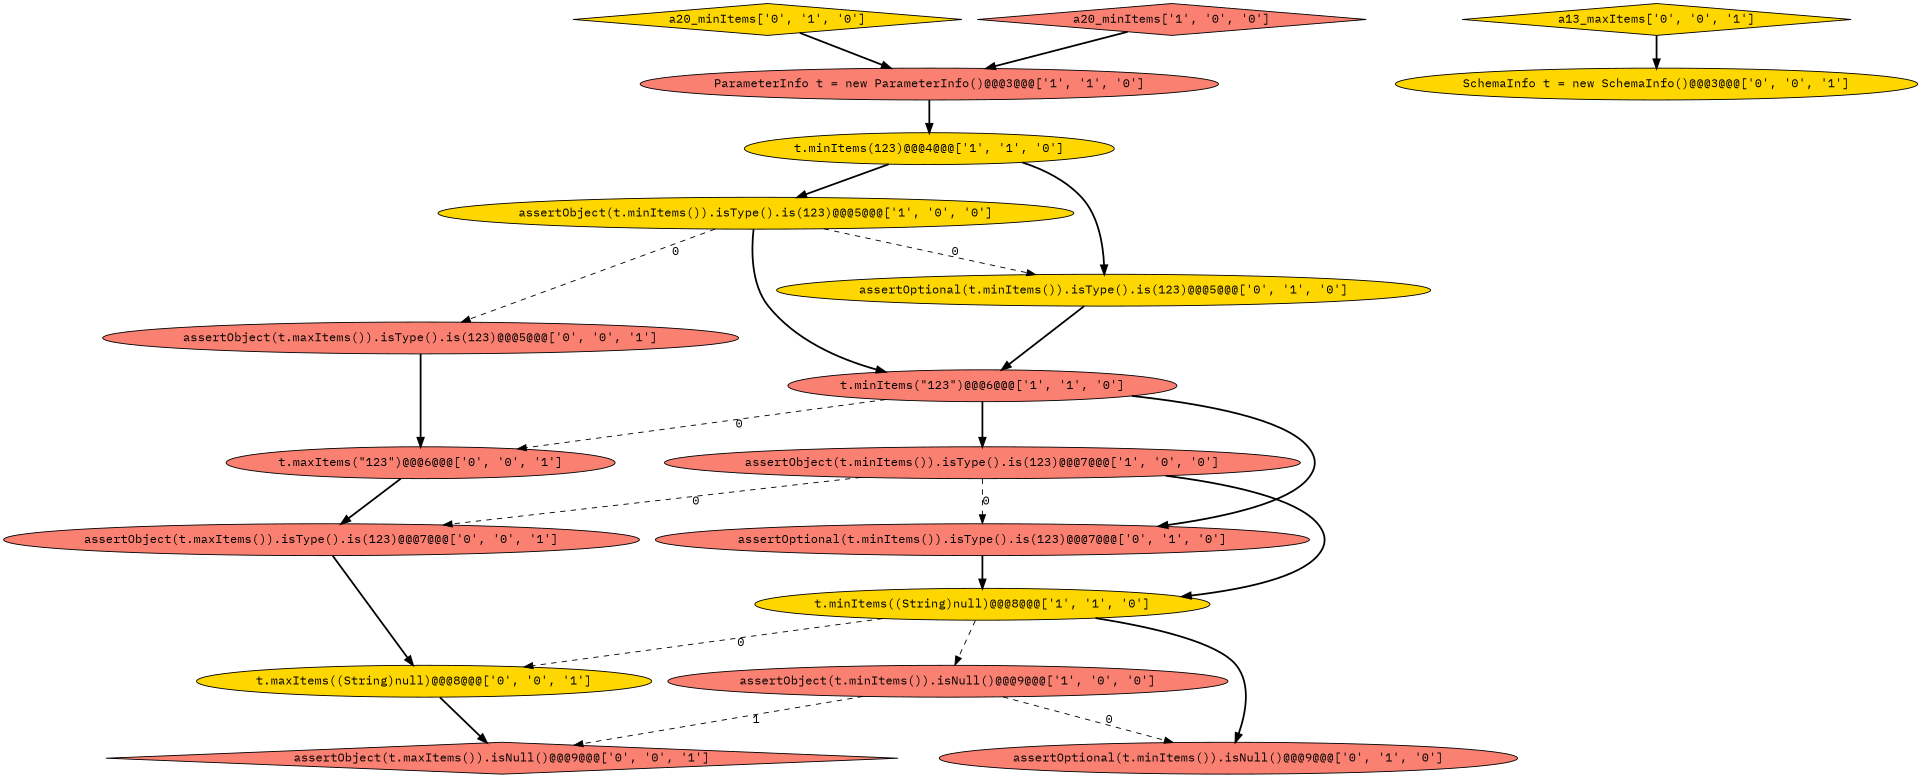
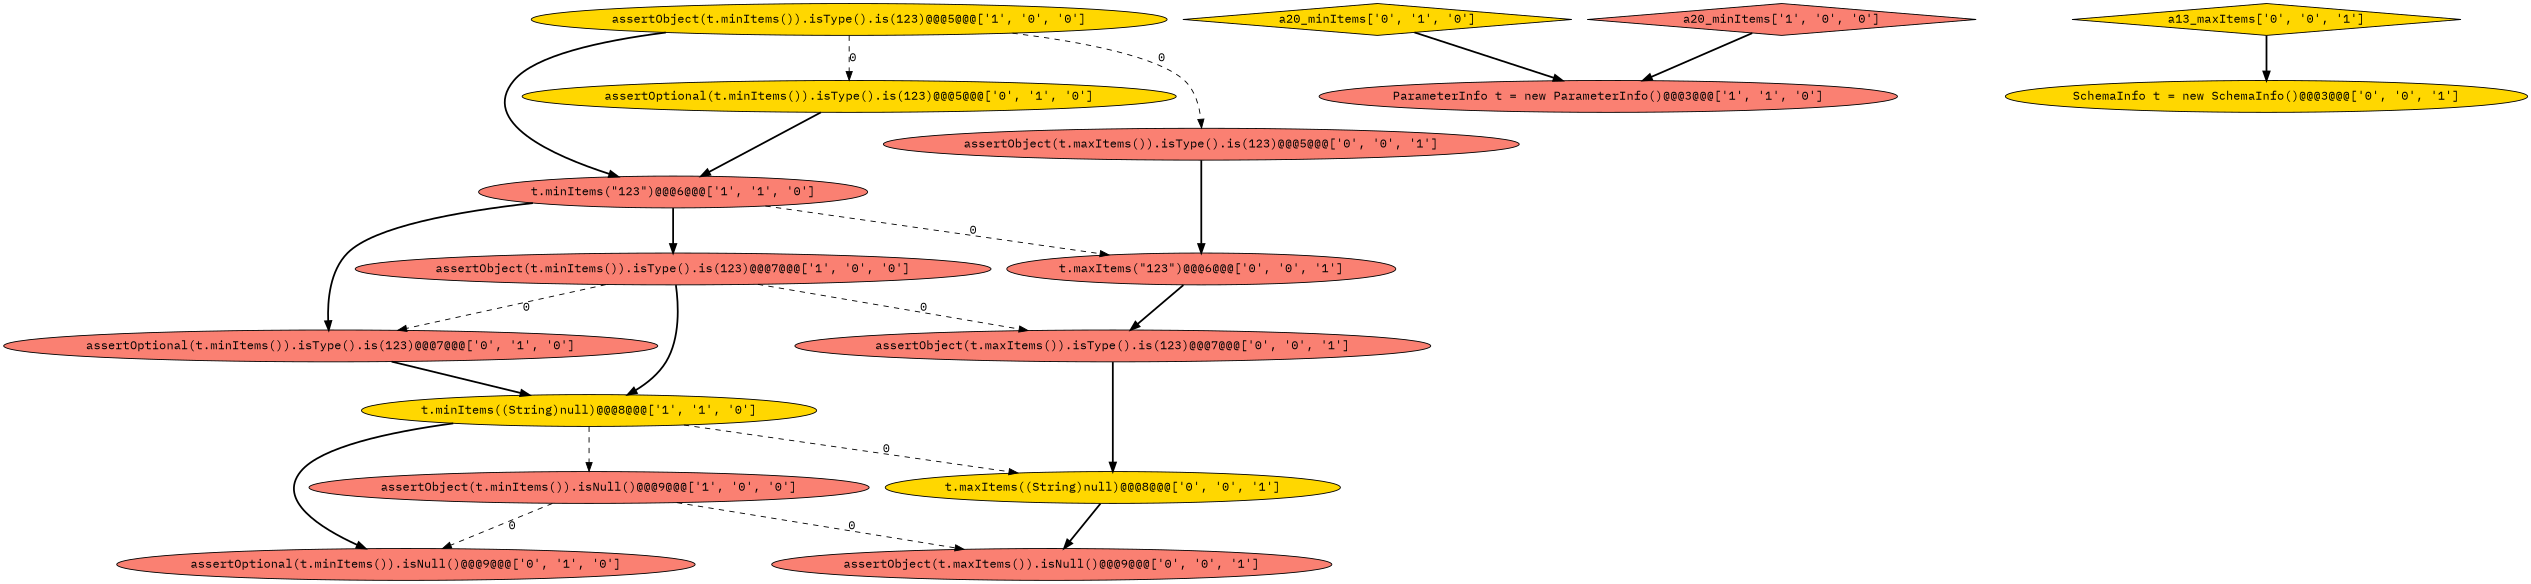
  digraph {
    fontname="IBM Plex Mono"
    node [fillcolor=salmon fontname="IBM Plex Mono" shape=ellipse style=filled]
    edge [fontname="IBM Plex Mono" style=bold]
    n1 [label="assertOptional(t.minItems()).isType().is(123)@@@7@@@['0', '1', '0']"]
    n2 [fillcolor=gold label="t.minItems((String)null)@@@8@@@['1', '1', '0']"]
    n3 [label="assertObject(t.minItems()).isNull()@@@9@@@['1', '0', '0']"]
    n4 [label="assertOptional(t.minItems()).isNull()@@@9@@@['0', '1', '0']"]
    n5 [fillcolor=gold label="t.maxItems((String)null)@@@8@@@['0', '0', '1']"]
    n6 [label="ParameterInfo t = new ParameterInfo()@@@3@@@['1', '1', '0']"]
-   n7 [fillcolor=gold label="t.minItems(123)@@@4@@@['1', '1', '0']"]
    n8 [fillcolor=gold label="assertObject(t.minItems()).isType().is(123)@@@5@@@['1', '0', '0']"]
    n9 [fillcolor=gold label="assertOptional(t.minItems()).isType().is(123)@@@5@@@['0', '1', '0']"]
    n10 [fillcolor=gold label="SchemaInfo t = new SchemaInfo()@@@3@@@['0', '0', '1']"]
    n11 [label="t.minItems(\"123\")@@@6@@@['1', '1', '0']"]
    n12 [label="assertObject(t.maxItems()).isType().is(123)@@@5@@@['0', '0', '1']"]
    n13 [label="t.maxItems(\"123\")@@@6@@@['0', '0', '1']"]
    n14 [label="assertObject(t.minItems()).isType().is(123)@@@7@@@['1', '0', '0']"]
    n15 [label="assertObject(t.maxItems()).isType().is(123)@@@7@@@['0', '0', '1']"]
-   n16 [label="assertObject(t.maxItems()).isNull()@@@9@@@['0', '0', '1']" shape=diamond]
+   n16 [label="assertObject(t.maxItems()).isNull()@@@9@@@['0', '0', '1']"]
    n17 [fillcolor=gold label="a13_maxItems['0', '0', '1']" shape=diamond]
    n18 [fillcolor=gold label="a20_minItems['0', '1', '0']" shape=diamond]
    n19 [label="a20_minItems['1', '0', '0']" shape=diamond]
    n1 -> n2
    n2 -> n3 [style=dashed]
    n2 -> n4
    n2 -> n5 [label=0 style=dashed]
    n3 -> n4 [label=0 style=dashed]
-   n3 -> n16 [label=1 style=dashed]
+   n3 -> n16 [label=0 style=dashed]
    n5 -> n16
-   n6 -> n7
-   n7 -> n8
-   n7 -> n9
    n8 -> n9 [label=0 style=dashed]
    n8 -> n11
    n8 -> n12 [label=0 style=dashed]
    n9 -> n11
    n11 -> n1
    n11 -> n13 [label=0 style=dashed]
    n11 -> n14
    n12 -> n13
    n13 -> n15
    n14 -> n1 [label=0 style=dashed]
    n14 -> n2
    n14 -> n15 [label=0 style=dashed]
    n15 -> n5
    n17 -> n10
    n18 -> n6
    n19 -> n6
  }
